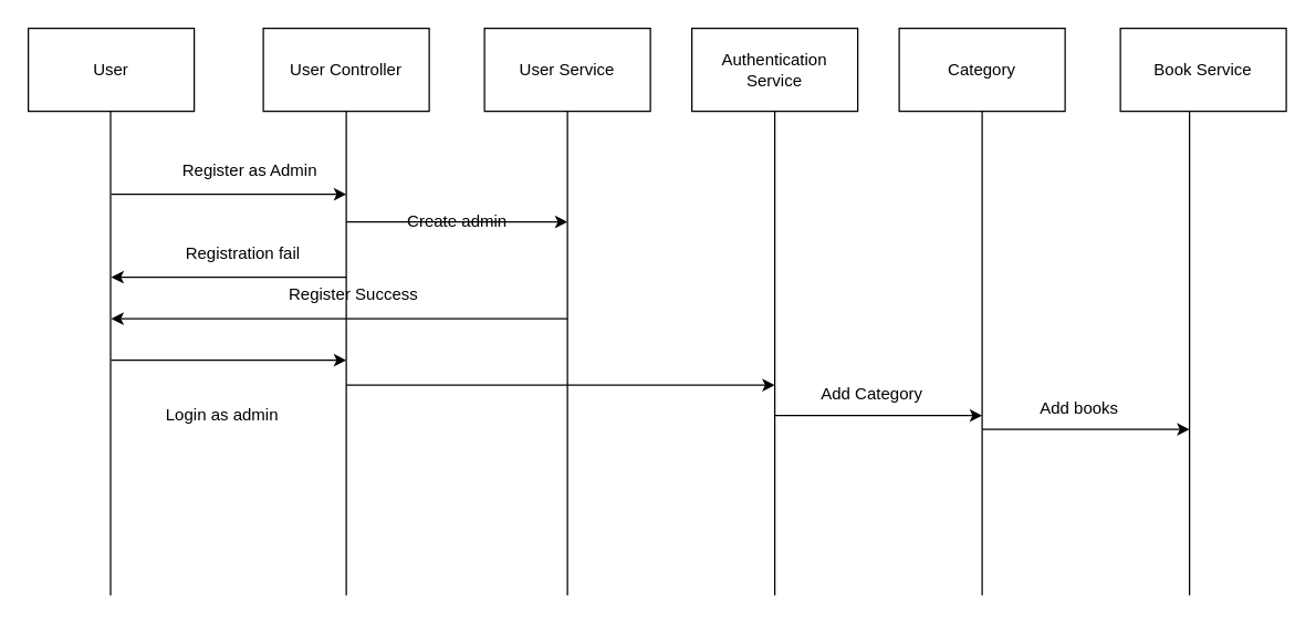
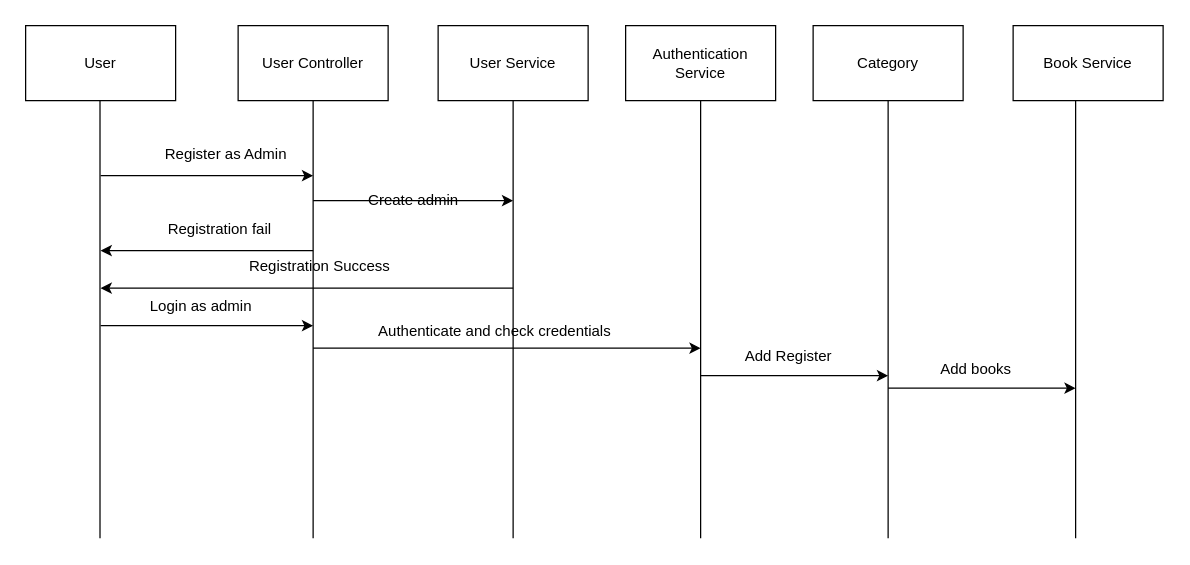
  <mxCell id="0" />
  <mxCell id="1" parent="0" />
  <mxCell id="2" value="User" style="rounded=0;whiteSpace=wrap;html=1;" vertex="1" parent="1"><mxGeometry x="20" y="20" width="120" height="60" as="geometry" /></mxCell>
  <mxCell id="3" value="" style="endArrow=none;html=1;rounded=0;" edge="1" parent="1"><mxGeometry width="50" height="50" relative="1" as="geometry"><mxPoint x="79.5" y="430" as="sourcePoint" /><mxPoint x="79.5" y="80" as="targetPoint" /></mxGeometry></mxCell>
  <mxCell id="4" value="" style="endArrow=classic;html=1;rounded=0;" edge="1" parent="1"><mxGeometry width="50" height="50" relative="1" as="geometry"><mxPoint x="80" y="140" as="sourcePoint" /><mxPoint x="250" y="140" as="targetPoint" /></mxGeometry></mxCell>
  <mxCell id="5" value="Register as Admin&lt;div&gt;&lt;br&gt;&lt;/div&gt;" style="text;html=1;align=center;verticalAlign=middle;resizable=0;points=[];autosize=1;strokeColor=none;fillColor=none;" vertex="1" parent="1"><mxGeometry x="120" y="110" width="120" height="40" as="geometry" /></mxCell>
  <mxCell id="6" value="User Controller" style="rounded=0;whiteSpace=wrap;html=1;" vertex="1" parent="1"><mxGeometry x="190" y="20" width="120" height="60" as="geometry" /></mxCell>
  <mxCell id="7" value="User Service" style="rounded=0;whiteSpace=wrap;html=1;" vertex="1" parent="1"><mxGeometry x="350" y="20" width="120" height="60" as="geometry" /></mxCell>
  <mxCell id="8" value="" style="endArrow=none;html=1;rounded=0;" edge="1" parent="1"><mxGeometry width="50" height="50" relative="1" as="geometry"><mxPoint x="250" y="430" as="sourcePoint" /><mxPoint x="250" y="80" as="targetPoint" /></mxGeometry></mxCell>
  <mxCell id="9" value="" style="endArrow=none;html=1;rounded=0;" edge="1" parent="1"><mxGeometry width="50" height="50" relative="1" as="geometry"><mxPoint x="410" y="430" as="sourcePoint" /><mxPoint x="410" y="80" as="targetPoint" /></mxGeometry></mxCell>
  <mxCell id="10" value="Authentication Service" style="rounded=0;whiteSpace=wrap;html=1;" vertex="1" parent="1"><mxGeometry x="500" y="20" width="120" height="60" as="geometry" /></mxCell>
  <mxCell id="11" value="" style="endArrow=none;html=1;rounded=0;" edge="1" parent="1"><mxGeometry width="50" height="50" relative="1" as="geometry"><mxPoint x="560" y="430" as="sourcePoint" /><mxPoint x="560" y="80" as="targetPoint" /></mxGeometry></mxCell>
  <mxCell id="12" value="Category" style="rounded=0;whiteSpace=wrap;html=1;" vertex="1" parent="1"><mxGeometry x="650" y="20" width="120" height="60" as="geometry" /></mxCell>
  <mxCell id="13" value="" style="endArrow=none;html=1;rounded=0;" edge="1" parent="1"><mxGeometry width="50" height="50" relative="1" as="geometry"><mxPoint x="710" y="430" as="sourcePoint" /><mxPoint x="710" y="80" as="targetPoint" /></mxGeometry></mxCell>
  <mxCell id="14" value="Book Service" style="rounded=0;whiteSpace=wrap;html=1;" vertex="1" parent="1"><mxGeometry x="810" y="20" width="120" height="60" as="geometry" /></mxCell>
  <mxCell id="15" value="" style="endArrow=none;html=1;rounded=0;" edge="1" parent="1"><mxGeometry width="50" height="50" relative="1" as="geometry"><mxPoint x="860" y="430" as="sourcePoint" /><mxPoint x="860" y="80" as="targetPoint" /></mxGeometry></mxCell>
  <mxCell id="16" value="" style="endArrow=classic;html=1;rounded=0;" edge="1" parent="1"><mxGeometry width="50" height="50" relative="1" as="geometry"><mxPoint x="250" y="160" as="sourcePoint" /><mxPoint x="410" y="160" as="targetPoint" /></mxGeometry></mxCell>
  <mxCell id="17" value="Create admin" style="text;html=1;align=center;verticalAlign=middle;resizable=0;points=[];autosize=1;strokeColor=none;fillColor=none;" vertex="1" parent="1"><mxGeometry x="280" y="145" width="100" height="30" as="geometry" /></mxCell>
  <mxCell id="18" value="" style="endArrow=classic;html=1;rounded=0;" edge="1" parent="1"><mxGeometry width="50" height="50" relative="1" as="geometry"><mxPoint x="250" y="200" as="sourcePoint" /><mxPoint x="80" y="200" as="targetPoint" /></mxGeometry></mxCell>
  <mxCell id="19" value="Registration fail" style="text;html=1;align=center;verticalAlign=middle;resizable=0;points=[];autosize=1;strokeColor=none;fillColor=none;" vertex="1" parent="1"><mxGeometry x="120" y="168" width="110" height="30" as="geometry" /></mxCell>
  <mxCell id="20" value="" style="endArrow=classic;html=1;rounded=0;" edge="1" parent="1"><mxGeometry width="50" height="50" relative="1" as="geometry"><mxPoint x="410" y="230" as="sourcePoint" /><mxPoint x="80" y="230" as="targetPoint" /></mxGeometry></mxCell>
- <mxCell id="21" value="Register Success" style="text;html=1;align=center;verticalAlign=middle;resizable=0;points=[];autosize=1;strokeColor=none;fillColor=none;" vertex="1" parent="1"><mxGeometry x="185" y="198" width="140" height="30" as="geometry" /></mxCell>
+ <mxCell id="21" value="Registration Success" style="text;html=1;align=center;verticalAlign=middle;resizable=0;points=[];autosize=1;strokeColor=none;fillColor=none;" vertex="1" parent="1"><mxGeometry x="185" y="198" width="140" height="30" as="geometry" /></mxCell>
  <mxCell id="22" value="" style="endArrow=classic;html=1;rounded=0;" edge="1" parent="1"><mxGeometry width="50" height="50" relative="1" as="geometry"><mxPoint x="80" y="260" as="sourcePoint" /><mxPoint x="250" y="260" as="targetPoint" /></mxGeometry></mxCell>
- <mxCell id="23" value="Login as admin" style="text;html=1;align=center;verticalAlign=middle;resizable=0;points=[];autosize=1;strokeColor=none;fillColor=none;" vertex="1" parent="1"><mxGeometry x="110" y="285" width="100" height="30" as="geometry" /></mxCell>
+ <mxCell id="23" value="Login as admin" style="text;html=1;align=center;verticalAlign=middle;resizable=0;points=[];autosize=1;strokeColor=none;fillColor=none;" vertex="1" parent="1"><mxGeometry x="110" y="230" width="100" height="30" as="geometry" /></mxCell>
  <mxCell id="24" value="" style="endArrow=classic;html=1;rounded=0;" edge="1" parent="1"><mxGeometry width="50" height="50" relative="1" as="geometry"><mxPoint x="250" y="278" as="sourcePoint" /><mxPoint x="560" y="278" as="targetPoint" /></mxGeometry></mxCell>
+ <mxCell id="25" value="Authenticate and check credentials" style="text;html=1;align=center;verticalAlign=middle;resizable=0;points=[];autosize=1;strokeColor=none;fillColor=none;" vertex="1" parent="1"><mxGeometry x="290" y="250" width="210" height="30" as="geometry" /></mxCell>
  <mxCell id="26" value="" style="endArrow=classic;html=1;rounded=0;" edge="1" parent="1"><mxGeometry width="50" height="50" relative="1" as="geometry"><mxPoint x="560" y="300" as="sourcePoint" /><mxPoint x="710" y="300" as="targetPoint" /></mxGeometry></mxCell>
- <mxCell id="27" value="Add Category" style="text;html=1;align=center;verticalAlign=middle;resizable=0;points=[];autosize=1;strokeColor=none;fillColor=none;" vertex="1" parent="1"><mxGeometry x="580" y="270" width="100" height="30" as="geometry" /></mxCell>
+ <mxCell id="27" value="Add Register" style="text;html=1;align=center;verticalAlign=middle;resizable=0;points=[];autosize=1;strokeColor=none;fillColor=none;" vertex="1" parent="1"><mxGeometry x="580" y="270" width="100" height="30" as="geometry" /></mxCell>
  <mxCell id="28" value="" style="endArrow=classic;html=1;rounded=0;" edge="1" parent="1"><mxGeometry width="50" height="50" relative="1" as="geometry"><mxPoint x="710" y="310" as="sourcePoint" /><mxPoint x="860" y="310" as="targetPoint" /></mxGeometry></mxCell>
  <mxCell id="29" value="Add books" style="text;html=1;align=center;verticalAlign=middle;resizable=0;points=[];autosize=1;strokeColor=none;fillColor=none;" vertex="1" parent="1"><mxGeometry x="740" y="280" width="80" height="30" as="geometry" /></mxCell>
